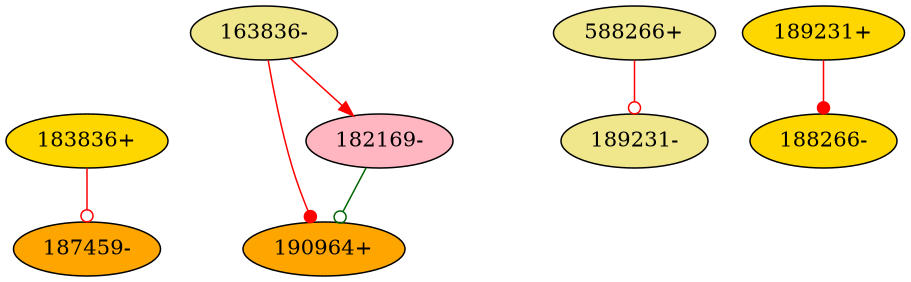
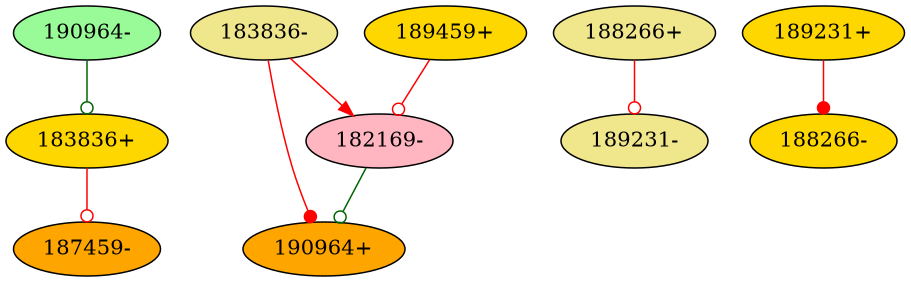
  digraph {
    node [fillcolor=gold l=21956 style=filled]
    edge [arrowhead=odot color=red d=4565 e=100 n=11]
    n1 [fillcolor=orange label="187459-"]
    "183836+" [l=13589]
    "190964+" [fillcolor=orange l=36887]
-   "188266+" [fillcolor=khaki l=33803 label="588266+"]
+   "188266+" [fillcolor=khaki l=33803]
    "189231-" [fillcolor=khaki l=49057]
+   "190964-" [fillcolor=palegreen l=36887]
    "188266-" [l=33803]
    "182169-" [fillcolor=lightpink l=17429]
-   "183836-" [fillcolor=khaki l=13589 label="163836-"]
+   "183836-" [fillcolor=khaki l=13589]
    "189231+" [l=49057]
+   "189459+"
    "183836+" -> n1 [d=76 n=17]
    "188266+" -> "189231-"
+   "190964-" -> "183836+" [color=darkgreen d=18914 n=2]
    "182169-" -> "190964+" [color=darkgreen d=1293 n=18]
    "183836-" -> "190964+" [arrowhead=dot d=18914 n=2]
    "183836-" -> "182169-" [arrowhead=normal d=433 n=27]
    "189231+" -> "188266-" [arrowhead=dot]
+   "189459+" -> "182169-" [d=13884 n=8]
  }
